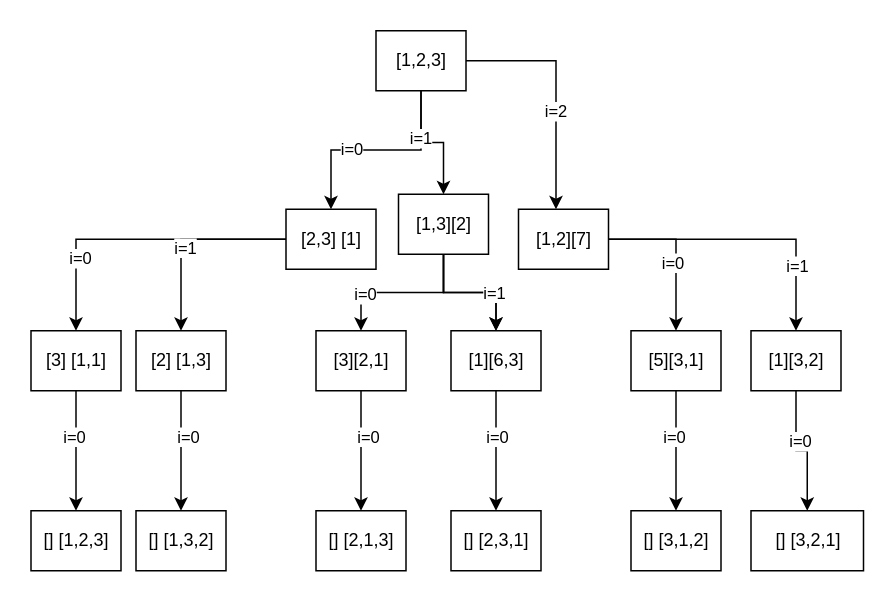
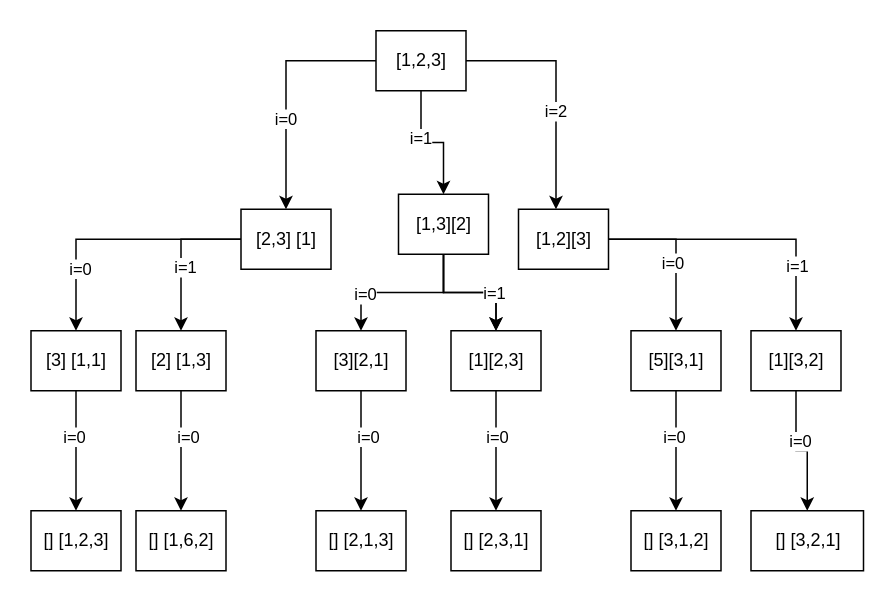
  <mxCell id="0" />
  <mxCell id="1" parent="0" />
  <mxCell id="2" value="" style="edgeStyle=orthogonalEdgeStyle;rounded=0;orthogonalLoop=1;jettySize=auto;html=1;fontColor=#000000;" parent="1" source="8" target="13" edge="1"><mxGeometry relative="1" as="geometry" /></mxCell>
  <mxCell id="3" value="i=0" style="edgeLabel;html=1;align=center;verticalAlign=middle;resizable=0;points=[];fontColor=#000000;" parent="2" vertex="1" connectable="0"><mxGeometry x="0.233" y="-1" relative="1" as="geometry"><mxPoint as="offset" /></mxGeometry></mxCell>
  <mxCell id="4" value="" style="edgeStyle=orthogonalEdgeStyle;rounded=0;orthogonalLoop=1;jettySize=auto;html=1;fontColor=#000000;" parent="1" source="8" target="19" edge="1"><mxGeometry relative="1" as="geometry" /></mxCell>
  <mxCell id="5" value="i=1" style="edgeLabel;html=1;align=center;verticalAlign=middle;resizable=0;points=[];fontColor=#000000;" parent="4" vertex="1" connectable="0"><mxGeometry x="-0.266" y="-1" relative="1" as="geometry"><mxPoint as="offset" /></mxGeometry></mxCell>
  <mxCell id="6" value="" style="edgeStyle=orthogonalEdgeStyle;rounded=0;orthogonalLoop=1;jettySize=auto;html=1;fontColor=#000000;" parent="1" source="8" target="24" edge="1"><mxGeometry relative="1" as="geometry"><Array as="points"><mxPoint x="370" y="40" /></Array></mxGeometry></mxCell>
  <mxCell id="7" value="i=2" style="edgeLabel;html=1;align=center;verticalAlign=middle;resizable=0;points=[];fontColor=#000000;" parent="6" vertex="1" connectable="0"><mxGeometry x="0.17" y="-1" relative="1" as="geometry"><mxPoint as="offset" /></mxGeometry></mxCell>
  <mxCell id="8" value="[1,2,3]" style="text;html=1;align=center;verticalAlign=middle;dashed=0;fillColor=#ffffff;strokeColor=#000000;fontColor=#000000;" parent="1" vertex="1"><mxGeometry x="250" y="20" width="60" height="40" as="geometry" /></mxCell>
  <mxCell id="9" value="" style="edgeStyle=orthogonalEdgeStyle;rounded=0;orthogonalLoop=1;jettySize=auto;html=1;fontColor=#000000;" parent="1" source="13" target="27" edge="1"><mxGeometry relative="1" as="geometry" /></mxCell>
  <mxCell id="10" value="i=0&lt;br&gt;" style="edgeLabel;html=1;align=center;verticalAlign=middle;resizable=0;points=[];fontColor=#000000;" parent="9" vertex="1" connectable="0"><mxGeometry x="0.509" y="2" relative="1" as="geometry"><mxPoint as="offset" /></mxGeometry></mxCell>
  <mxCell id="11" value="" style="edgeStyle=orthogonalEdgeStyle;rounded=0;orthogonalLoop=1;jettySize=auto;html=1;fontColor=#000000;" parent="1" source="13" target="31" edge="1"><mxGeometry relative="1" as="geometry" /></mxCell>
  <mxCell id="12" value="i=1" style="edgeLabel;html=1;align=center;verticalAlign=middle;resizable=0;points=[];fontColor=#000000;" parent="11" vertex="1" connectable="0"><mxGeometry x="0.148" y="2" relative="1" as="geometry"><mxPoint as="offset" /></mxGeometry></mxCell>
- <mxCell id="13" value="[2,3] [1]" style="text;html=1;align=center;verticalAlign=middle;dashed=0;fillColor=#ffffff;strokeColor=#000000;fontColor=#000000;" parent="1" vertex="1"><mxGeometry x="190" y="139" width="60" height="40" as="geometry" /></mxCell>
+ <mxCell id="13" value="[2,3] [1]" style="text;html=1;align=center;verticalAlign=middle;dashed=0;fillColor=#ffffff;strokeColor=#000000;fontColor=#000000;" parent="1" vertex="1"><mxGeometry x="160" y="139" width="60" height="40" as="geometry" /></mxCell>
  <mxCell id="14" value="" style="edgeStyle=orthogonalEdgeStyle;rounded=0;orthogonalLoop=1;jettySize=auto;html=1;fontColor=#000000;" parent="1" source="19" target="34" edge="1"><mxGeometry relative="1" as="geometry" /></mxCell>
  <mxCell id="15" value="" style="edgeStyle=orthogonalEdgeStyle;rounded=0;orthogonalLoop=1;jettySize=auto;html=1;fontColor=#000000;" parent="1" source="19" target="34" edge="1"><mxGeometry relative="1" as="geometry" /></mxCell>
  <mxCell id="16" value="i=1" style="edgeLabel;html=1;align=center;verticalAlign=middle;resizable=0;points=[];fontColor=#000000;" parent="15" vertex="1" connectable="0"><mxGeometry x="0.352" y="1" relative="1" as="geometry"><mxPoint x="1" y="1" as="offset" /></mxGeometry></mxCell>
  <mxCell id="17" value="" style="edgeStyle=orthogonalEdgeStyle;rounded=0;orthogonalLoop=1;jettySize=auto;html=1;fontColor=#000000;" parent="1" source="19" target="37" edge="1"><mxGeometry relative="1" as="geometry" /></mxCell>
  <mxCell id="18" value="i=0" style="edgeLabel;html=1;align=center;verticalAlign=middle;resizable=0;points=[];fontColor=#000000;" parent="17" vertex="1" connectable="0"><mxGeometry x="0.472" y="1" relative="1" as="geometry"><mxPoint as="offset" /></mxGeometry></mxCell>
  <mxCell id="19" value="[1,3][2]" style="text;html=1;align=center;verticalAlign=middle;dashed=0;fillColor=#ffffff;strokeColor=#000000;fontColor=#000000;" parent="1" vertex="1"><mxGeometry x="265" y="129" width="60" height="40" as="geometry" /></mxCell>
  <mxCell id="20" value="" style="edgeStyle=orthogonalEdgeStyle;rounded=0;orthogonalLoop=1;jettySize=auto;html=1;fontColor=#000000;" parent="1" source="24" target="40" edge="1"><mxGeometry relative="1" as="geometry" /></mxCell>
  <mxCell id="21" value="i=0" style="edgeLabel;html=1;align=center;verticalAlign=middle;resizable=0;points=[];fontColor=#000000;" parent="20" vertex="1" connectable="0"><mxGeometry x="0.132" y="-3" relative="1" as="geometry"><mxPoint as="offset" /></mxGeometry></mxCell>
  <mxCell id="22" value="" style="edgeStyle=orthogonalEdgeStyle;rounded=0;orthogonalLoop=1;jettySize=auto;html=1;fontColor=#000000;" parent="1" source="24" target="43" edge="1"><mxGeometry relative="1" as="geometry" /></mxCell>
  <mxCell id="23" value="i=1" style="edgeLabel;html=1;align=center;verticalAlign=middle;resizable=0;points=[];fontColor=#000000;" parent="22" vertex="1" connectable="0"><mxGeometry x="0.527" relative="1" as="geometry"><mxPoint as="offset" /></mxGeometry></mxCell>
- <mxCell id="24" value="[1,2][7]" style="text;html=1;align=center;verticalAlign=middle;dashed=0;fillColor=#ffffff;strokeColor=#000000;fontColor=#000000;" parent="1" vertex="1"><mxGeometry x="345" y="139" width="60" height="40" as="geometry" /></mxCell>
+ <mxCell id="24" value="[1,2][3]" style="text;html=1;align=center;verticalAlign=middle;dashed=0;fillColor=#ffffff;strokeColor=#000000;fontColor=#000000;" parent="1" vertex="1"><mxGeometry x="345" y="139" width="60" height="40" as="geometry" /></mxCell>
  <mxCell id="25" value="" style="edgeStyle=orthogonalEdgeStyle;rounded=0;orthogonalLoop=1;jettySize=auto;html=1;fontColor=#000000;" parent="1" source="27" target="45" edge="1"><mxGeometry relative="1" as="geometry"><Array as="points"><mxPoint x="50" y="290" /><mxPoint x="50" y="290" /></Array></mxGeometry></mxCell>
  <mxCell id="26" value="i=0" style="edgeLabel;html=1;align=center;verticalAlign=middle;resizable=0;points=[];fontColor=#000000;" parent="25" vertex="1" connectable="0"><mxGeometry x="-0.25" y="-2" relative="1" as="geometry"><mxPoint as="offset" /></mxGeometry></mxCell>
  <mxCell id="27" value="[3] [1,1]" style="text;html=1;align=center;verticalAlign=middle;dashed=0;fillColor=#ffffff;strokeColor=#000000;fontColor=#000000;" parent="1" vertex="1"><mxGeometry x="20" y="220" width="60" height="40" as="geometry" /></mxCell>
  <mxCell id="28" value="" style="edgeStyle=orthogonalEdgeStyle;rounded=0;orthogonalLoop=1;jettySize=auto;html=1;fontColor=#000000;" parent="1" source="31" target="46" edge="1"><mxGeometry relative="1" as="geometry" /></mxCell>
  <mxCell id="29" value="&lt;span style=&quot;color: rgba(0 , 0 , 0 , 0) ; font-family: monospace ; font-size: 0px&quot;&gt;%3CmxGraphModel%3E%3Croot%3E%3CmxCell%20id%3D%220%22%2F%3E%3CmxCell%20id%3D%221%22%20parent%3D%220%22%2F%3E%3CmxCell%20id%3D%222%22%20value%3D%22i%3D0%22%20style%3D%22edgeLabel%3Bhtml%3D1%3Balign%3Dcenter%3BverticalAlign%3Dmiddle%3Bresizable%3D0%3Bpoints%3D%5B%5D%3BfontColor%3D%23000000%3B%22%20vertex%3D%221%22%20connectable%3D%220%22%20parent%3D%221%22%3E%3CmxGeometry%20x%3D%2268%22%20y%3D%22390%22%20as%3D%22geometry%22%2F%3E%3C%2FmxCell%3E%3C%2Froot%3E%3C%2FmxGraphModel%3E&lt;/span&gt;" style="edgeLabel;html=1;align=center;verticalAlign=middle;resizable=0;points=[];fontColor=#000000;" parent="28" vertex="1" connectable="0"><mxGeometry x="-0.25" y="2" relative="1" as="geometry"><mxPoint as="offset" /></mxGeometry></mxCell>
  <mxCell id="30" value="i=0" style="edgeLabel;html=1;align=center;verticalAlign=middle;resizable=0;points=[];fontColor=#000000;" parent="28" vertex="1" connectable="0"><mxGeometry x="-0.25" y="4" relative="1" as="geometry"><mxPoint as="offset" /></mxGeometry></mxCell>
  <mxCell id="31" value="[2] [1,3]" style="text;html=1;align=center;verticalAlign=middle;dashed=0;fillColor=#ffffff;strokeColor=#000000;fontColor=#000000;" parent="1" vertex="1"><mxGeometry x="90" y="220" width="60" height="40" as="geometry" /></mxCell>
  <mxCell id="32" value="" style="edgeStyle=orthogonalEdgeStyle;rounded=0;orthogonalLoop=1;jettySize=auto;html=1;fontColor=#000000;" parent="1" source="34" target="48" edge="1"><mxGeometry relative="1" as="geometry" /></mxCell>
  <mxCell id="33" value="i=0" style="edgeLabel;html=1;align=center;verticalAlign=middle;resizable=0;points=[];fontColor=#000000;" parent="32" vertex="1" connectable="0"><mxGeometry x="-0.25" relative="1" as="geometry"><mxPoint as="offset" /></mxGeometry></mxCell>
- <mxCell id="34" value="[1][6,3]" style="text;html=1;align=center;verticalAlign=middle;dashed=0;fillColor=#ffffff;strokeColor=#000000;fontColor=#000000;" parent="1" vertex="1"><mxGeometry x="300" y="220" width="60" height="40" as="geometry" /></mxCell>
+ <mxCell id="34" value="[1][2,3]" style="text;html=1;align=center;verticalAlign=middle;dashed=0;fillColor=#ffffff;strokeColor=#000000;fontColor=#000000;" parent="1" vertex="1"><mxGeometry x="300" y="220" width="60" height="40" as="geometry" /></mxCell>
  <mxCell id="35" value="" style="edgeStyle=orthogonalEdgeStyle;rounded=0;orthogonalLoop=1;jettySize=auto;html=1;fontColor=#000000;" parent="1" source="37" target="47" edge="1"><mxGeometry relative="1" as="geometry" /></mxCell>
  <mxCell id="36" value="i=0" style="edgeLabel;html=1;align=center;verticalAlign=middle;resizable=0;points=[];fontColor=#000000;" parent="35" vertex="1" connectable="0"><mxGeometry x="-0.25" y="4" relative="1" as="geometry"><mxPoint as="offset" /></mxGeometry></mxCell>
  <mxCell id="37" value="[3][2,1]" style="text;html=1;align=center;verticalAlign=middle;dashed=0;fillColor=#ffffff;strokeColor=#000000;fontColor=#000000;" parent="1" vertex="1"><mxGeometry x="210" y="220" width="60" height="40" as="geometry" /></mxCell>
  <mxCell id="38" value="" style="edgeStyle=orthogonalEdgeStyle;rounded=0;orthogonalLoop=1;jettySize=auto;html=1;fontColor=#000000;" parent="1" source="40" target="49" edge="1"><mxGeometry relative="1" as="geometry" /></mxCell>
  <mxCell id="39" value="i=0" style="edgeLabel;html=1;align=center;verticalAlign=middle;resizable=0;points=[];fontColor=#000000;" parent="38" vertex="1" connectable="0"><mxGeometry x="-0.25" y="-2" relative="1" as="geometry"><mxPoint as="offset" /></mxGeometry></mxCell>
  <mxCell id="40" value="[5][3,1]" style="text;html=1;align=center;verticalAlign=middle;dashed=0;fillColor=#ffffff;strokeColor=#000000;fontColor=#000000;" parent="1" vertex="1"><mxGeometry x="420" y="220" width="60" height="40" as="geometry" /></mxCell>
  <mxCell id="41" value="" style="edgeStyle=orthogonalEdgeStyle;rounded=0;orthogonalLoop=1;jettySize=auto;html=1;fontColor=#000000;" parent="1" source="43" target="50" edge="1"><mxGeometry relative="1" as="geometry" /></mxCell>
  <mxCell id="42" value="i=0" style="edgeLabel;html=1;align=center;verticalAlign=middle;resizable=0;points=[];fontColor=#000000;" parent="41" vertex="1" connectable="0"><mxGeometry x="-0.25" y="2" relative="1" as="geometry"><mxPoint as="offset" /></mxGeometry></mxCell>
  <mxCell id="43" value="[1][3,2]" style="text;html=1;align=center;verticalAlign=middle;dashed=0;fillColor=#ffffff;strokeColor=#000000;fontColor=#000000;" parent="1" vertex="1"><mxGeometry x="500" y="220" width="60" height="40" as="geometry" /></mxCell>
  <mxCell id="44" style="edgeStyle=orthogonalEdgeStyle;rounded=0;orthogonalLoop=1;jettySize=auto;html=1;exitX=0.5;exitY=1;exitDx=0;exitDy=0;fontColor=#000000;" parent="1" source="37" target="37" edge="1"><mxGeometry relative="1" as="geometry" /></mxCell>
  <mxCell id="45" value="[] [1,2,3]" style="text;html=1;align=center;verticalAlign=middle;dashed=0;fillColor=#ffffff;strokeColor=#000000;fontColor=#000000;" parent="1" vertex="1"><mxGeometry x="20" y="340" width="60" height="40" as="geometry" /></mxCell>
- <mxCell id="46" value="[] [1,3,2]" style="text;html=1;align=center;verticalAlign=middle;dashed=0;fillColor=#ffffff;strokeColor=#000000;fontColor=#000000;" parent="1" vertex="1"><mxGeometry x="90" y="340" width="60" height="40" as="geometry" /></mxCell>
+ <mxCell id="46" value="[] [1,6,2]" style="text;html=1;align=center;verticalAlign=middle;dashed=0;fillColor=#ffffff;strokeColor=#000000;fontColor=#000000;" parent="1" vertex="1"><mxGeometry x="90" y="340" width="60" height="40" as="geometry" /></mxCell>
  <mxCell id="47" value="[] [2,1,3]" style="text;html=1;align=center;verticalAlign=middle;dashed=0;fillColor=#ffffff;strokeColor=#000000;fontColor=#000000;" parent="1" vertex="1"><mxGeometry x="210" y="340" width="60" height="40" as="geometry" /></mxCell>
  <mxCell id="48" value="[] [2,3,1]" style="text;html=1;align=center;verticalAlign=middle;dashed=0;fillColor=#ffffff;strokeColor=#000000;fontColor=#000000;" parent="1" vertex="1"><mxGeometry x="300" y="340" width="60" height="40" as="geometry" /></mxCell>
  <mxCell id="49" value="[] [3,1,2]" style="text;html=1;align=center;verticalAlign=middle;dashed=0;fillColor=#ffffff;strokeColor=#000000;fontColor=#000000;" parent="1" vertex="1"><mxGeometry x="420" y="340" width="60" height="40" as="geometry" /></mxCell>
  <mxCell id="50" value="[] [3,2,1]" style="text;html=1;align=center;verticalAlign=middle;dashed=0;fillColor=#ffffff;strokeColor=#000000;fontColor=#000000;" parent="1" vertex="1"><mxGeometry x="500" y="340" width="75" height="40" as="geometry" /></mxCell>
